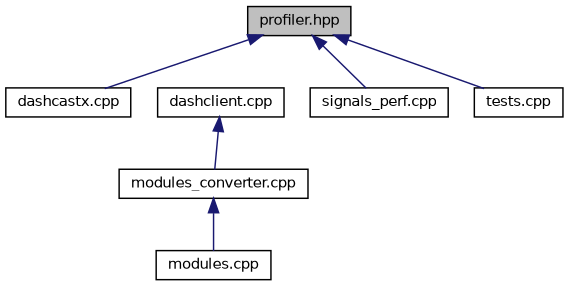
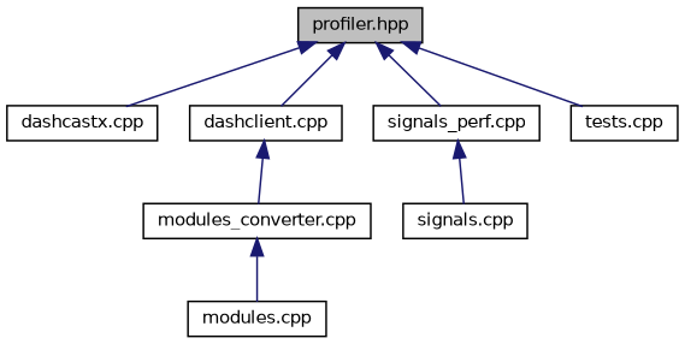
  digraph {
    node [color=black fillcolor=white fontname=Helvetica fontsize=10 shape=record style=filled]
    edge [color=midnightblue dir=back fontname=Helvetica fontsize=10 labelfontname=Helvetica labelfontsize=10 style=solid]
    n1 [fillcolor=grey75 fontcolor=black height=0.2 label="profiler.hpp" width=0.4]
    n2 [height=0.2 label="dashcastx.cpp" width=0.4]
    n3 [height=0.2 label="dashclient.cpp" width=0.4]
    n4 [height=0.2 label="signals_perf.cpp" width=0.4]
    n5 [height=0.2 label="tests.cpp" width=0.4]
    n6 [height=0.2 label="modules_converter.cpp" width=0.4]
    n7 [height=0.2 label="modules.cpp" width=0.4]
+   n8 [height=0.2 label="signals.cpp" width=0.4]
    n1 -> n2
+   n1 -> n3
    n1 -> n4
    n1 -> n5
    n3 -> n6
+   n4 -> n8
    n6 -> n7
  }
